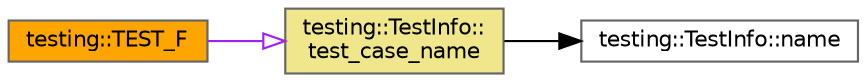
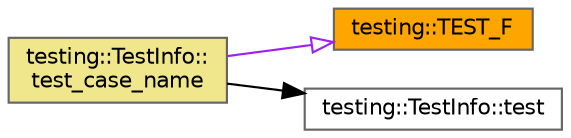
  digraph {
    fontname="DejaVu Sans"
    rankdir=LR
    node [color=grey40 fontname="DejaVu Sans" fontsize=10 shape=box style=filled]
    edge [fontname="DejaVu Sans" fontsize=10 labelfontname=Helvetica labelfontsize=10 style=solid]
    n1 [color=gray40 fillcolor=orange fontcolor=black height=0.2 label="testing::TEST_F" width=0.4]
    n2 [fillcolor=khaki height=0.2 label="testing::TestInfo::\ltest_case_name" width=0.4]
-   n3 [fillcolor=white height=0.2 label="testing::TestInfo::name" width=0.4]
-   n1 -> n2 [arrowhead=onormal color=purple]
+   n3 [fillcolor=white height=0.2 label="testing::TestInfo::test" width=0.4]
+   n2 -> n1 [arrowhead=onormal color=purple]
    n2 -> n3 [arrowhead=normal color=black]
  }
